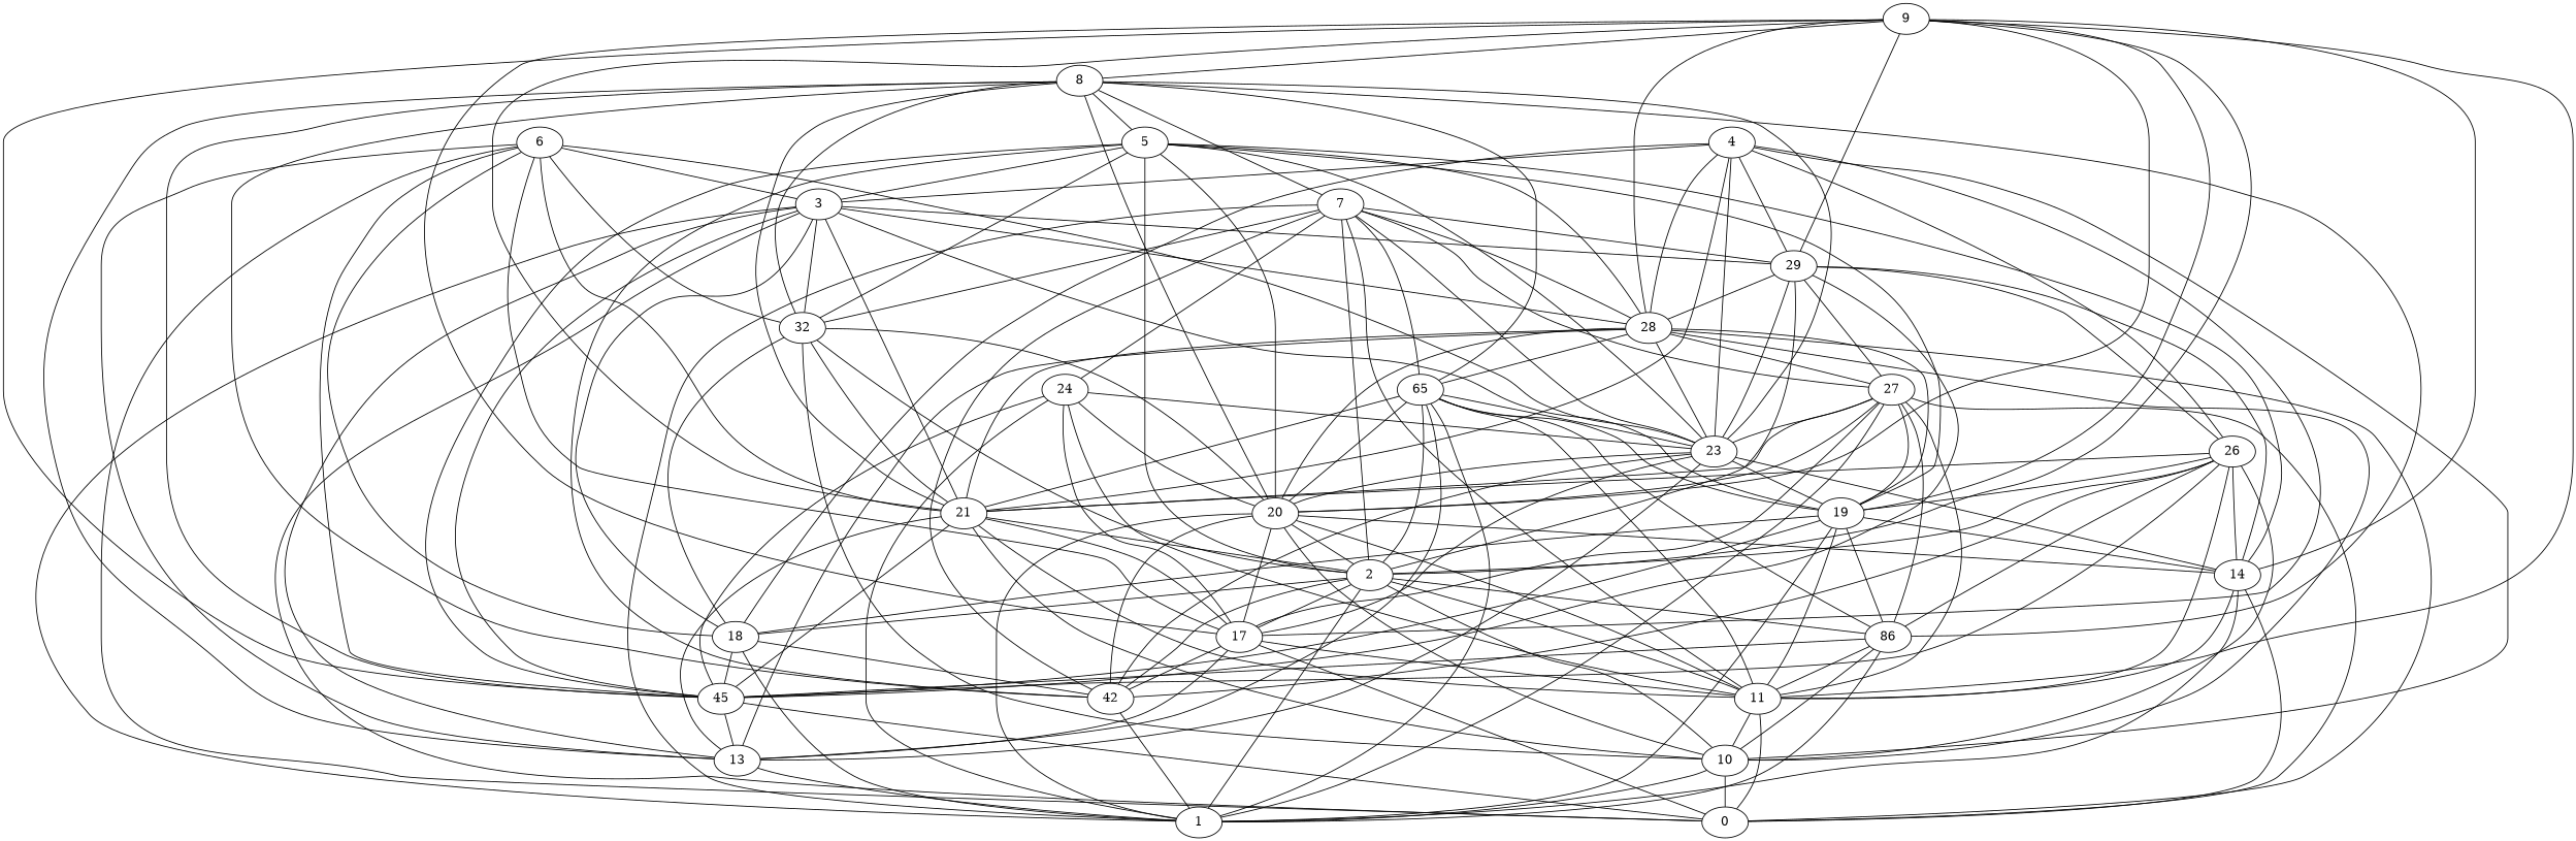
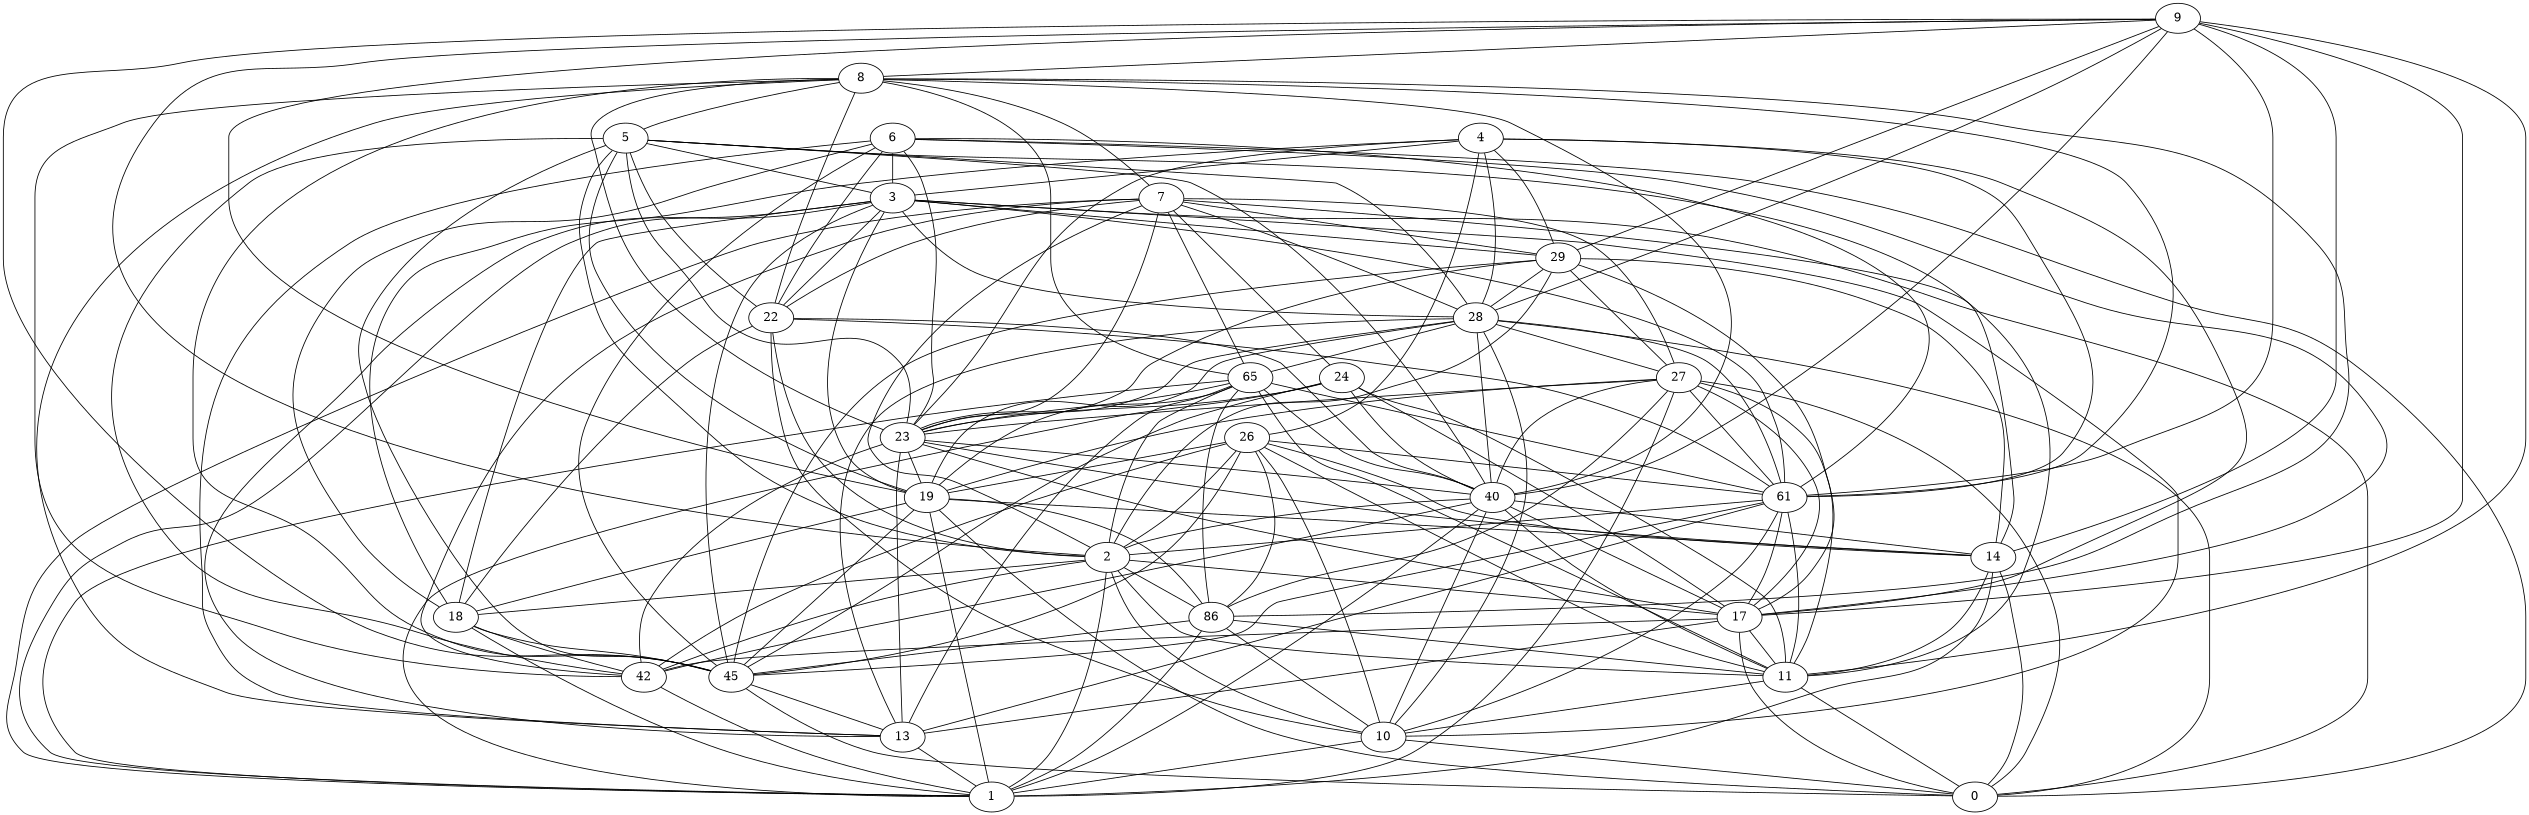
  digraph {
    edge [color=black dir=none]
    n1 [label=86]
    11
    n3 [label=45]
    10
    1
    0
    13
    8
-   21
+   21 [label=61]
    n10 [label=42]
-   20
+   20 [label=40]
    n12 [label=65]
-   22 [label=32]
+   22
    5
    23
    7
    17
    2
    14
    19
    27
    18
    24
    9
    29
    28
    26
    3
    6
    4
    subgraph sub_1 {
      n1
      11
      n3
      10
      1
      0
      13
      8
      21
      n10
      20
      n12
      22
      5
      23
      7
      17
      2
      14
      19
      27
      18
      24
      9
      29
      28
      26
      3
      6
      4
    }
    n1 -> 11
    n1 -> n3
    n1 -> 10
    n1 -> 1
    11 -> 10
    11 -> 0
    n3 -> 0
    n3 -> 13
    10 -> 1
    10 -> 0
    13 -> 1
    8 -> n1
    8 -> n3
    8 -> 13
    8 -> 21
    8 -> n10
    8 -> 20
    8 -> n12
    8 -> 22
    8 -> 5
    8 -> 23
    8 -> 7
    21 -> 11
    21 -> n3
    21 -> 10
    21 -> 13
    21 -> 17
    21 -> 2
    n10 -> 1
    20 -> 11
    20 -> 10
    20 -> 1
    20 -> n10
    20 -> 17
    20 -> 2
    20 -> 14
    n12 -> n1
    n12 -> 11
    n12 -> 1
    n12 -> 13
    n12 -> 21
    n12 -> 20
    n12 -> 23
    n12 -> 2
    n12 -> 19
    22 -> 10
    22 -> 21
    22 -> 20
    22 -> 2
    22 -> 18
    5 -> n3
    5 -> n10
    5 -> 20
    5 -> 22
    5 -> 23
    5 -> 2
    5 -> 14
    5 -> 19
    5 -> 28
    5 -> 3
    23 -> 13
    23 -> n10
    23 -> 20
    23 -> 17
    23 -> 14
    23 -> 19
    7 -> 11
    7 -> 1
    7 -> n10
    7 -> n12
    7 -> 22
    7 -> 23
    7 -> 2
    7 -> 27
    7 -> 24
    7 -> 29
    7 -> 28
    17 -> 11
    17 -> 0
    17 -> 13
    17 -> n10
    2 -> n1
    2 -> 11
    2 -> 10
    2 -> 1
    2 -> n10
    2 -> 17
    2 -> 18
    14 -> 11
    14 -> 1
    14 -> 0
    19 -> n1
    19 -> n3
    19 -> 1
-   19 -> 11
+   19 -> 0
    19 -> 14
    19 -> 18
    27 -> n1
    27 -> 11
    27 -> 1
    27 -> 0
    27 -> 21
    27 -> 20
    27 -> 23
    27 -> 17
    27 -> 19
    18 -> n3
    18 -> 1
    18 -> n10
    24 -> 11
    24 -> n3
    24 -> 1
    24 -> 20
    24 -> 23
    24 -> 17
    9 -> 11
    9 -> n3
    9 -> 8
    9 -> 21
    9 -> 20
    9 -> 17
    9 -> 2
    9 -> 14
    9 -> 19
    9 -> 29
    9 -> 28
    29 -> n3
    29 -> 23
    29 -> 2
    29 -> 14
    29 -> 27
    29 -> 28
-   29 -> 26
+   29 -> 17
    28 -> 10
    28 -> 0
    28 -> 13
    28 -> 21
    28 -> 20
    28 -> n12
    28 -> 23
    28 -> 19
    28 -> 27
    26 -> n1
    26 -> 11
    26 -> n3
    26 -> 10
    26 -> 21
    26 -> n10
    26 -> 2
    26 -> 14
    26 -> 19
    3 -> n3
-   4 -> 10
+   3 -> 10
    3 -> 1
    3 -> 0
    3 -> 13
    3 -> 21
    3 -> 22
    3 -> 19
    3 -> 18
    3 -> 29
    3 -> 28
    6 -> n3
    6 -> 0
    6 -> 13
    6 -> 21
    6 -> 22
    6 -> 23
    6 -> 17
    6 -> 18
    6 -> 3
    4 -> 21
    4 -> 23
    4 -> 17
    4 -> 18
    4 -> 29
    4 -> 28
    4 -> 26
    4 -> 3
  }
